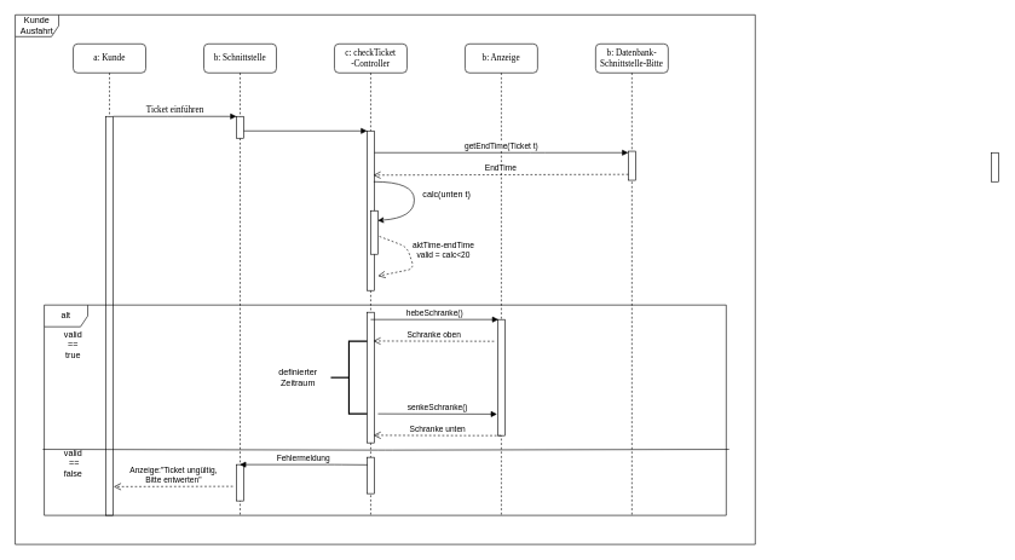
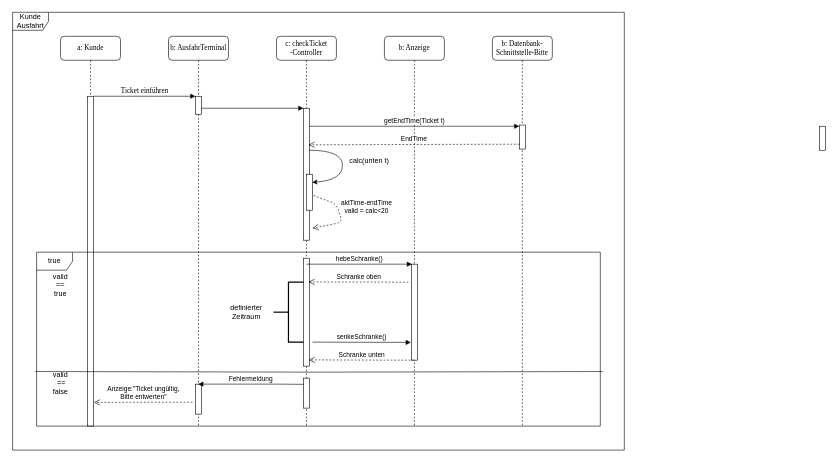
  <mxCell id="0" />
  <mxCell id="1" parent="0" />
  <mxCell id="2" value="Kunde Ausfahrt" style="shape=umlFrame;whiteSpace=wrap;html=1;" vertex="1" parent="1"><mxGeometry x="20" y="20" width="1020" height="730" as="geometry" /></mxCell>
- <mxCell id="3" value="b: Schnittstelle" style="shape=umlLifeline;perimeter=lifelinePerimeter;whiteSpace=wrap;html=1;container=1;collapsible=0;recursiveResize=0;outlineConnect=0;rounded=1;shadow=0;comic=0;labelBackgroundColor=none;strokeColor=#000000;strokeWidth=1;fillColor=#FFFFFF;fontFamily=Verdana;fontSize=12;fontColor=#000000;align=center;" parent="1" vertex="1"><mxGeometry x="280" y="60" width="100" height="650" as="geometry" /></mxCell>
+ <mxCell id="3" value="b: AusfahrTerminal" style="shape=umlLifeline;perimeter=lifelinePerimeter;whiteSpace=wrap;html=1;container=1;collapsible=0;recursiveResize=0;outlineConnect=0;rounded=1;shadow=0;comic=0;labelBackgroundColor=none;strokeColor=#000000;strokeWidth=1;fillColor=#FFFFFF;fontFamily=Verdana;fontSize=12;fontColor=#000000;align=center;" parent="1" vertex="1"><mxGeometry x="280" y="60" width="100" height="650" as="geometry" /></mxCell>
  <mxCell id="4" value="" style="html=1;points=[];perimeter=orthogonalPerimeter;rounded=0;shadow=0;comic=0;labelBackgroundColor=none;strokeColor=#000000;strokeWidth=1;fillColor=#FFFFFF;fontFamily=Verdana;fontSize=12;fontColor=#000000;align=center;" parent="3" vertex="1"><mxGeometry x="45" y="100" width="10" height="30" as="geometry" /></mxCell>
  <mxCell id="5" value="" style="html=1;points=[];perimeter=orthogonalPerimeter;rounded=0;shadow=0;comic=0;labelBackgroundColor=none;strokeColor=#000000;strokeWidth=1;fillColor=#FFFFFF;fontFamily=Verdana;fontSize=12;fontColor=#000000;align=center;" parent="3" vertex="1"><mxGeometry x="45" y="580" width="10" height="50" as="geometry" /></mxCell>
  <mxCell id="6" value="c: checkTicket&lt;br&gt;-Controller&lt;br&gt;" style="shape=umlLifeline;perimeter=lifelinePerimeter;whiteSpace=wrap;html=1;container=1;collapsible=0;recursiveResize=0;outlineConnect=0;rounded=1;shadow=0;comic=0;labelBackgroundColor=none;strokeColor=#000000;strokeWidth=1;fillColor=#FFFFFF;fontFamily=Verdana;fontSize=12;fontColor=#000000;align=center;" parent="1" vertex="1"><mxGeometry x="460" y="60" width="100" height="650" as="geometry" /></mxCell>
  <mxCell id="7" value="" style="html=1;points=[];perimeter=orthogonalPerimeter;rounded=0;shadow=0;comic=0;labelBackgroundColor=none;strokeColor=#000000;strokeWidth=1;fillColor=#FFFFFF;fontFamily=Verdana;fontSize=12;fontColor=#000000;align=center;" parent="6" vertex="1"><mxGeometry x="45" y="120" width="10" height="220" as="geometry" /></mxCell>
  <mxCell id="8" value="" style="html=1;points=[];perimeter=orthogonalPerimeter;rounded=0;shadow=0;comic=0;labelBackgroundColor=none;strokeColor=#000000;strokeWidth=1;fillColor=#FFFFFF;fontFamily=Verdana;fontSize=12;fontColor=#000000;align=center;" parent="6" vertex="1"><mxGeometry x="45" y="370" width="10" height="180" as="geometry" /></mxCell>
  <mxCell id="9" value="" style="html=1;points=[];perimeter=orthogonalPerimeter;rounded=0;shadow=0;comic=0;labelBackgroundColor=none;strokeColor=#000000;strokeWidth=1;fillColor=#FFFFFF;fontFamily=Verdana;fontSize=12;fontColor=#000000;align=center;" parent="6" vertex="1"><mxGeometry x="45" y="570" width="10" height="50" as="geometry" /></mxCell>
  <mxCell id="10" value="" style="curved=1;endArrow=classic;html=1;entryX=0.957;entryY=0.225;entryDx=0;entryDy=0;entryPerimeter=0;" edge="1" parent="6" target="11"><mxGeometry width="50" height="50" relative="1" as="geometry"><mxPoint x="54" y="190" as="sourcePoint" /><mxPoint x="80" y="240" as="targetPoint" /><Array as="points"><mxPoint x="110" y="190" /><mxPoint x="110" y="240" /></Array></mxGeometry></mxCell>
  <mxCell id="11" value="" style="html=1;points=[];perimeter=orthogonalPerimeter;" vertex="1" parent="6"><mxGeometry x="50" y="230" width="10" height="60" as="geometry" /></mxCell>
  <mxCell id="12" value="aktTime-endTime&lt;br&gt;valid = calc&amp;lt;20&lt;br&gt;" style="html=1;verticalAlign=bottom;endArrow=open;dashed=1;endSize=8;exitX=1.189;exitY=0.59;exitDx=0;exitDy=0;exitPerimeter=0;" edge="1" parent="6" source="11"><mxGeometry x="0.171" y="-41" relative="1" as="geometry"><mxPoint x="160" y="280" as="sourcePoint" /><mxPoint x="60" y="320" as="targetPoint" /><Array as="points"><mxPoint x="100" y="280" /><mxPoint x="110" y="310" /></Array><mxPoint x="48" y="30" as="offset" /></mxGeometry></mxCell>
  <mxCell id="13" value="hebeSchranke()" style="html=1;verticalAlign=bottom;endArrow=block;entryX=0.1;entryY=0;entryDx=0;entryDy=0;entryPerimeter=0;" edge="1" parent="6" target="16"><mxGeometry width="80" relative="1" as="geometry"><mxPoint x="50" y="380" as="sourcePoint" /><mxPoint x="220" y="380" as="targetPoint" /></mxGeometry></mxCell>
  <mxCell id="14" value="senkeSchranke()" style="html=1;verticalAlign=bottom;endArrow=block;entryX=-0.087;entryY=0.815;entryDx=0;entryDy=0;entryPerimeter=0;" edge="1" parent="6" target="16"><mxGeometry width="80" relative="1" as="geometry"><mxPoint x="60" y="510" as="sourcePoint" /><mxPoint x="140" y="510" as="targetPoint" /></mxGeometry></mxCell>
  <mxCell id="15" value="b: Anzeige&lt;br&gt;" style="shape=umlLifeline;perimeter=lifelinePerimeter;whiteSpace=wrap;html=1;container=1;collapsible=0;recursiveResize=0;outlineConnect=0;rounded=1;shadow=0;comic=0;labelBackgroundColor=none;strokeColor=#000000;strokeWidth=1;fillColor=#FFFFFF;fontFamily=Verdana;fontSize=12;fontColor=#000000;align=center;" parent="1" vertex="1"><mxGeometry x="640" y="60" width="100" height="650" as="geometry" /></mxCell>
  <mxCell id="16" value="" style="html=1;points=[];perimeter=orthogonalPerimeter;" vertex="1" parent="15"><mxGeometry x="45" y="380" width="10" height="160" as="geometry" /></mxCell>
  <mxCell id="17" value="b: Datenbank-Schnittstelle-Bitte&lt;br&gt;" style="shape=umlLifeline;perimeter=lifelinePerimeter;whiteSpace=wrap;html=1;container=1;collapsible=0;recursiveResize=0;outlineConnect=0;rounded=1;shadow=0;comic=0;labelBackgroundColor=none;strokeColor=#000000;strokeWidth=1;fillColor=#FFFFFF;fontFamily=Verdana;fontSize=12;fontColor=#000000;align=center;" parent="1" vertex="1"><mxGeometry x="820" y="60" width="100" height="650" as="geometry" /></mxCell>
  <mxCell id="18" value="" style="html=1;points=[];perimeter=orthogonalPerimeter;" parent="17" vertex="1"><mxGeometry x="45" y="148" width="10" height="40" as="geometry" /></mxCell>
  <mxCell id="19" value="a: Kunde" style="shape=umlLifeline;perimeter=lifelinePerimeter;whiteSpace=wrap;html=1;container=1;collapsible=0;recursiveResize=0;outlineConnect=0;rounded=1;shadow=0;comic=0;labelBackgroundColor=none;strokeColor=#000000;strokeWidth=1;fillColor=#FFFFFF;fontFamily=Verdana;fontSize=12;fontColor=#000000;align=center;" parent="1" vertex="1"><mxGeometry x="100" y="60" width="100" height="650" as="geometry" /></mxCell>
  <mxCell id="20" value="" style="html=1;points=[];perimeter=orthogonalPerimeter;rounded=0;shadow=0;comic=0;labelBackgroundColor=none;strokeColor=#000000;strokeWidth=1;fillColor=#FFFFFF;fontFamily=Verdana;fontSize=12;fontColor=#000000;align=center;" parent="19" vertex="1"><mxGeometry x="45" y="100" width="10" height="550" as="geometry" /></mxCell>
  <mxCell id="21" value="Ticket einführen" style="html=1;verticalAlign=bottom;endArrow=block;entryX=0;entryY=0;labelBackgroundColor=none;fontFamily=Verdana;fontSize=12;edgeStyle=elbowEdgeStyle;elbow=vertical;" parent="1" source="20" target="4" edge="1"><mxGeometry relative="1" as="geometry"><mxPoint x="220" y="170" as="sourcePoint" /></mxGeometry></mxCell>
  <mxCell id="22" value="" style="html=1;verticalAlign=bottom;endArrow=block;entryX=0;entryY=0;labelBackgroundColor=none;fontFamily=Verdana;fontSize=12;edgeStyle=elbowEdgeStyle;elbow=vertical;" parent="1" source="4" target="7" edge="1"><mxGeometry relative="1" as="geometry"><mxPoint x="370" y="180" as="sourcePoint" /></mxGeometry></mxCell>
  <mxCell id="23" value="" style="html=1;points=[];perimeter=orthogonalPerimeter;rounded=0;shadow=0;comic=0;labelBackgroundColor=none;strokeColor=#000000;strokeWidth=1;fillColor=#FFFFFF;fontFamily=Verdana;fontSize=12;fontColor=#000000;align=center;" parent="1" vertex="1"><mxGeometry x="1365.667" y="210" width="10" height="40" as="geometry" /></mxCell>
  <mxCell id="24" value="getEndTime(Ticket t)" style="html=1;verticalAlign=bottom;endArrow=block;" parent="1" source="7" target="18" edge="1"><mxGeometry width="80" relative="1" as="geometry"><mxPoint x="410" y="680" as="sourcePoint" /><mxPoint x="490" y="680" as="targetPoint" /><Array as="points"><mxPoint x="740" y="210" /></Array></mxGeometry></mxCell>
  <mxCell id="25" value="" style="endArrow=none;html=1;" parent="1" edge="1"><mxGeometry width="50" height="50" relative="1" as="geometry"><mxPoint x="58" y="619" as="sourcePoint" /><mxPoint x="1004" y="619" as="targetPoint" /><Array as="points"><mxPoint x="530" y="620" /></Array></mxGeometry></mxCell>
  <mxCell id="26" value="valid == true" style="text;html=1;strokeColor=none;fillColor=none;align=center;verticalAlign=middle;whiteSpace=wrap;rounded=0;" parent="1" vertex="1"><mxGeometry x="80" y="465" width="40" height="20" as="geometry" /></mxCell>
  <mxCell id="27" value="valid&lt;br&gt;&amp;nbsp;== &lt;br&gt;false" style="text;html=1;strokeColor=none;fillColor=none;align=center;verticalAlign=middle;whiteSpace=wrap;rounded=0;" parent="1" vertex="1"><mxGeometry x="70" y="628" width="60" height="20" as="geometry" /></mxCell>
  <mxCell id="28" value="EndTime" style="html=1;verticalAlign=bottom;endArrow=open;dashed=1;endSize=8;exitX=0.005;exitY=0.798;exitDx=0;exitDy=0;exitPerimeter=0;entryX=0.856;entryY=0.277;entryDx=0;entryDy=0;entryPerimeter=0;" edge="1" parent="1" source="18" target="7"><mxGeometry relative="1" as="geometry"><mxPoint x="860" y="240" as="sourcePoint" /><mxPoint x="520" y="240" as="targetPoint" /></mxGeometry></mxCell>
  <mxCell id="29" value="calc(unten t)&lt;br&gt;" style="text;html=1;strokeColor=none;fillColor=none;align=center;verticalAlign=middle;whiteSpace=wrap;rounded=0;" vertex="1" parent="1"><mxGeometry x="570" y="258" width="90" height="20" as="geometry" /></mxCell>
  <mxCell id="30" value="Schranke oben" style="html=1;verticalAlign=bottom;endArrow=open;dashed=1;endSize=8;entryX=0.847;entryY=0.22;entryDx=0;entryDy=0;entryPerimeter=0;" edge="1" parent="1" target="8"><mxGeometry relative="1" as="geometry"><mxPoint x="680" y="470" as="sourcePoint" /><mxPoint x="520" y="470" as="targetPoint" /></mxGeometry></mxCell>
  <mxCell id="31" value="Schranke unten" style="html=1;verticalAlign=bottom;endArrow=open;dashed=1;endSize=8;entryX=0.873;entryY=0.942;entryDx=0;entryDy=0;entryPerimeter=0;" edge="1" parent="1" source="15" target="8"><mxGeometry relative="1" as="geometry"><mxPoint x="690" y="530" as="sourcePoint" /><mxPoint x="520" y="600" as="targetPoint" /><Array as="points"><mxPoint x="640" y="600" /></Array></mxGeometry></mxCell>
  <mxCell id="32" value="" style="strokeWidth=2;html=1;shape=mxgraph.flowchart.annotation_2;align=left;pointerEvents=1" vertex="1" parent="1"><mxGeometry x="455" y="470" width="50" height="100" as="geometry" /></mxCell>
  <mxCell id="33" value="definierter&lt;br&gt;Zeitraum&lt;br&gt;" style="text;html=1;strokeColor=none;fillColor=none;align=center;verticalAlign=middle;whiteSpace=wrap;rounded=0;" vertex="1" parent="1"><mxGeometry x="390" y="510" width="40" height="20" as="geometry" /></mxCell>
  <mxCell id="34" value="Fehlermeldung" style="html=1;verticalAlign=bottom;endArrow=block;exitX=0.047;exitY=0.207;exitDx=0;exitDy=0;exitPerimeter=0;" edge="1" parent="1" source="9" target="3"><mxGeometry width="80" relative="1" as="geometry"><mxPoint x="410" y="640" as="sourcePoint" /><mxPoint x="490" y="640" as="targetPoint" /><Array as="points"><mxPoint x="460" y="640" /></Array></mxGeometry></mxCell>
  <mxCell id="35" value="Anzeige:&quot;Ticket ungültig,&lt;br&gt;Bitte entwerten&quot;&lt;br&gt;" style="html=1;verticalAlign=bottom;endArrow=open;dashed=1;endSize=8;entryX=1.078;entryY=0.928;entryDx=0;entryDy=0;entryPerimeter=0;" edge="1" parent="1" target="20"><mxGeometry relative="1" as="geometry"><mxPoint x="320" y="670" as="sourcePoint" /><mxPoint x="180" y="670" as="targetPoint" /></mxGeometry></mxCell>
- <mxCell id="36" value="alt" style="shape=umlFrame;whiteSpace=wrap;html=1;" parent="1" vertex="1"><mxGeometry x="60" y="420" width="940" height="290" as="geometry" /></mxCell>
+ <mxCell id="36" value="true" style="shape=umlFrame;whiteSpace=wrap;html=1;" parent="1" vertex="1"><mxGeometry x="60" y="420" width="940" height="290" as="geometry" /></mxCell>
